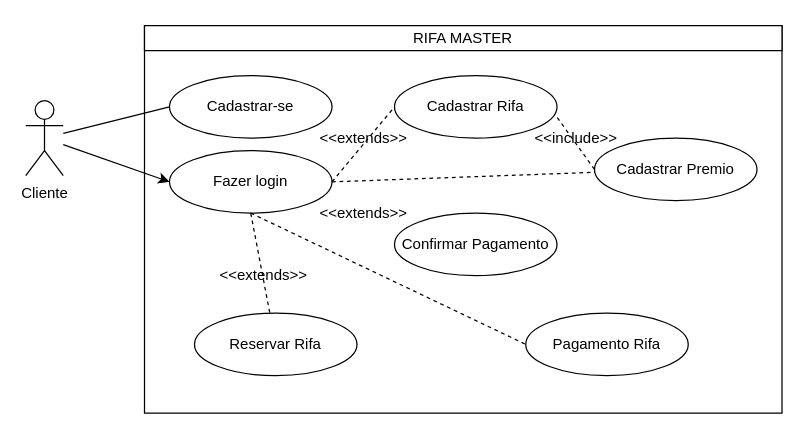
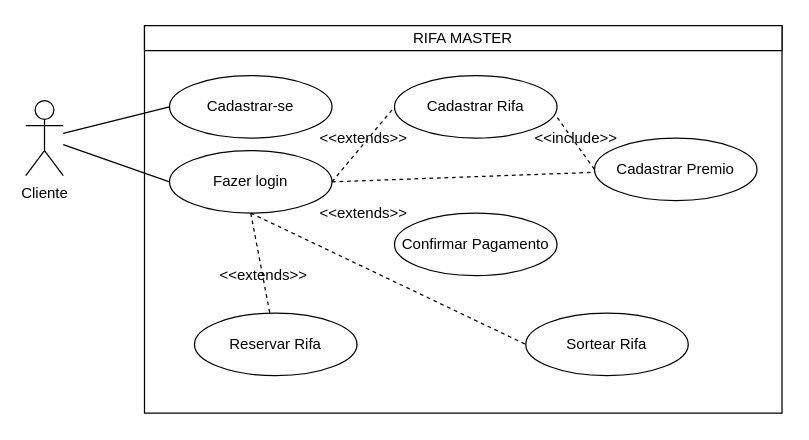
  <mxCell id="0" />
  <mxCell id="1" parent="0" />
  <mxCell id="2" value="" style="rounded=0;whiteSpace=wrap;html=1;" vertex="1" parent="1"><mxGeometry x="115" y="20" width="510" height="310" as="geometry" /></mxCell>
  <mxCell id="3" value="RIFA MASTER" style="rounded=0;whiteSpace=wrap;html=1;" vertex="1" parent="1"><mxGeometry x="115" y="20" width="510" height="20" as="geometry" /></mxCell>
  <mxCell id="4" value="Cliente" style="shape=umlActor;verticalLabelPosition=bottom;labelBackgroundColor=#ffffff;verticalAlign=top;html=1;outlineConnect=0;" vertex="1" parent="1"><mxGeometry x="20" y="80" width="30" height="60" as="geometry" /></mxCell>
  <mxCell id="5" value="Cadastrar-se" style="ellipse;whiteSpace=wrap;html=1;" vertex="1" parent="1"><mxGeometry x="135" y="60" width="130" height="50" as="geometry" /></mxCell>
  <mxCell id="6" value="" style="endArrow=none;html=1;entryX=0;entryY=0.5;entryDx=0;entryDy=0;" edge="1" parent="1" source="4" target="5"><mxGeometry width="50" height="50" relative="1" as="geometry"><mxPoint x="335" y="290" as="sourcePoint" /><mxPoint x="385" y="240" as="targetPoint" /></mxGeometry></mxCell>
  <mxCell id="7" value="Fazer login" style="ellipse;whiteSpace=wrap;html=1;" vertex="1" parent="1"><mxGeometry x="135" y="120" width="130" height="50" as="geometry" /></mxCell>
- <mxCell id="8" value="" style="endArrow=classic;html=1;entryX=0;entryY=0.5;entryDx=0;entryDy=0;" edge="1" parent="1" source="4" target="7"><mxGeometry width="50" height="50" relative="1" as="geometry"><mxPoint x="105" y="120.455" as="sourcePoint" /><mxPoint x="145" y="95" as="targetPoint" /></mxGeometry></mxCell>
+ <mxCell id="8" value="" style="endArrow=none;html=1;entryX=0;entryY=0.5;entryDx=0;entryDy=0;" edge="1" parent="1" source="4" target="7"><mxGeometry width="50" height="50" relative="1" as="geometry"><mxPoint x="105" y="120.455" as="sourcePoint" /><mxPoint x="145" y="95" as="targetPoint" /></mxGeometry></mxCell>
  <mxCell id="9" value="Cadastrar Rifa" style="ellipse;whiteSpace=wrap;html=1;" vertex="1" parent="1"><mxGeometry x="315" y="60" width="130" height="50" as="geometry" /></mxCell>
  <mxCell id="10" value="" style="endArrow=none;dashed=1;html=1;exitX=1;exitY=0.5;exitDx=0;exitDy=0;entryX=0;entryY=0.5;entryDx=0;entryDy=0;" edge="1" parent="1" source="7" target="9"><mxGeometry width="50" height="50" relative="1" as="geometry"><mxPoint x="335" y="290" as="sourcePoint" /><mxPoint x="385" y="240" as="targetPoint" /></mxGeometry></mxCell>
  <mxCell id="11" value="&amp;lt;&amp;lt;extends&amp;gt;&amp;gt;" style="text;html=1;align=center;verticalAlign=middle;resizable=0;points=[];autosize=1;" vertex="1" parent="1"><mxGeometry x="245" y="100" width="90" height="20" as="geometry" /></mxCell>
  <mxCell id="12" value="Cadastrar Premio" style="ellipse;whiteSpace=wrap;html=1;" vertex="1" parent="1"><mxGeometry x="475" y="110" width="130" height="50" as="geometry" /></mxCell>
  <mxCell id="13" value="" style="endArrow=none;dashed=1;html=1;exitX=0;exitY=0.5;exitDx=0;exitDy=0;entryX=0.994;entryY=0.644;entryDx=0;entryDy=0;entryPerimeter=0;" edge="1" parent="1" source="12" target="9"><mxGeometry width="50" height="50" relative="1" as="geometry"><mxPoint x="369" y="180" as="sourcePoint" /><mxPoint x="419" y="120" as="targetPoint" /></mxGeometry></mxCell>
  <mxCell id="14" value="&amp;lt;&amp;lt;include&amp;gt;&amp;gt;" style="text;html=1;align=center;verticalAlign=middle;resizable=0;points=[];autosize=1;" vertex="1" parent="1"><mxGeometry x="420" y="100" width="80" height="20" as="geometry" /></mxCell>
  <mxCell id="15" value="Confirmar Pagamento" style="ellipse;whiteSpace=wrap;html=1;" vertex="1" parent="1"><mxGeometry x="315" y="170" width="130" height="50" as="geometry" /></mxCell>
  <mxCell id="16" value="" style="endArrow=none;dashed=1;html=1;exitX=1;exitY=0.5;exitDx=0;exitDy=0;" edge="1" parent="1" source="7" target="12"><mxGeometry width="50" height="50" relative="1" as="geometry"><mxPoint x="275" y="155" as="sourcePoint" /><mxPoint x="325" y="95" as="targetPoint" /></mxGeometry></mxCell>
  <mxCell id="17" value="&amp;lt;&amp;lt;extends&amp;gt;&amp;gt;" style="text;html=1;align=center;verticalAlign=middle;resizable=0;points=[];autosize=1;" vertex="1" parent="1"><mxGeometry x="245" y="160" width="90" height="20" as="geometry" /></mxCell>
- <mxCell id="18" value="Pagamento Rifa" style="ellipse;whiteSpace=wrap;html=1;" vertex="1" parent="1"><mxGeometry x="420" y="250" width="130" height="50" as="geometry" /></mxCell>
+ <mxCell id="18" value="Sortear Rifa" style="ellipse;whiteSpace=wrap;html=1;" vertex="1" parent="1"><mxGeometry x="420" y="250" width="130" height="50" as="geometry" /></mxCell>
  <mxCell id="19" value="" style="endArrow=none;dashed=1;html=1;exitX=0.5;exitY=1;exitDx=0;exitDy=0;entryX=0;entryY=0.5;entryDx=0;entryDy=0;" edge="1" parent="1" source="7" target="18"><mxGeometry width="50" height="50" relative="1" as="geometry"><mxPoint x="205" y="200" as="sourcePoint" /><mxPoint x="255" y="250" as="targetPoint" /><Array as="points" /></mxGeometry></mxCell>
  <mxCell id="20" value="&amp;lt;&amp;lt;extends&amp;gt;&amp;gt;" style="text;html=1;align=center;verticalAlign=middle;resizable=0;points=[];autosize=1;" vertex="1" parent="1"><mxGeometry x="165" y="210" width="90" height="20" as="geometry" /></mxCell>
  <mxCell id="21" value="Reservar Rifa" style="ellipse;whiteSpace=wrap;html=1;" vertex="1" parent="1"><mxGeometry x="155" y="250" width="130" height="50" as="geometry" /></mxCell>
  <mxCell id="22" value="" style="endArrow=none;dashed=1;html=1;exitX=0.5;exitY=1;exitDx=0;exitDy=0;" edge="1" parent="1" source="7" target="21"><mxGeometry width="50" height="50" relative="1" as="geometry"><mxPoint x="210" y="180" as="sourcePoint" /><mxPoint x="430" y="285" as="targetPoint" /><Array as="points" /></mxGeometry></mxCell>
